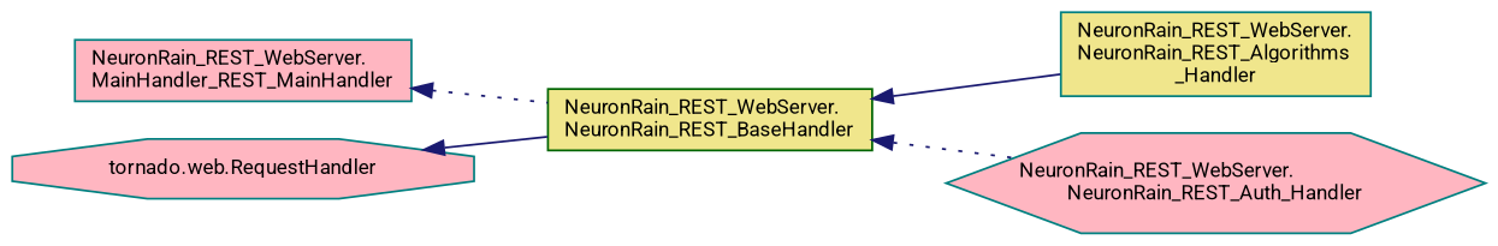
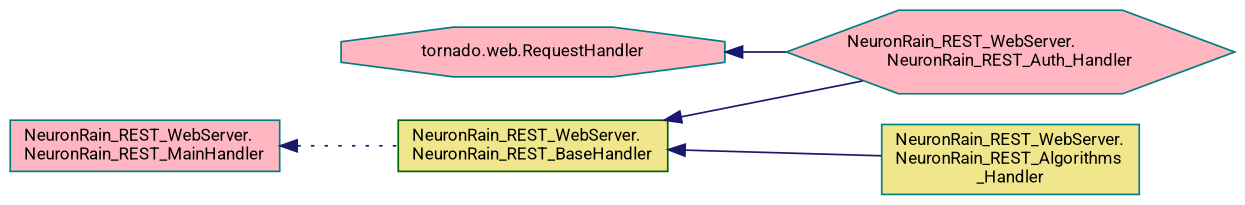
  digraph {
    fontname=Roboto
    rankdir=LR
    node [color=teal fillcolor=lightpink fontname=Roboto fontsize=10 shape=box style=filled]
    edge [color=midnightblue dir=back fontname=Roboto fontsize=10 labelfontname=Helvetica labelfontsize=10 style=solid]
    n1 [color=darkgreen fillcolor=khaki fontcolor=black height=0.2 label="NeuronRain_REST_WebServer.\lNeuronRain_REST_BaseHandler" width=0.4]
    n2 [fillcolor=khaki height=0.2 label="NeuronRain_REST_WebServer.\lNeuronRain_REST_Algorithms\l_Handler" width=0.4]
    n3 [height=0.2 label="NeuronRain_REST_WebServer.\lNeuronRain_REST_Auth_Handler" shape=hexagon width=0.4]
-   n4 [height=0.2 label="NeuronRain_REST_WebServer.\lMainHandler_REST_MainHandler" width=0.4]
+   n4 [height=0.2 label="NeuronRain_REST_WebServer.\lNeuronRain_REST_MainHandler" width=0.4]
    n5 [height=0.2 label="tornado.web.RequestHandler" shape=octagon width=0.4]
    n1 -> n2
-   n1 -> n3 [style=dotted]
+   n1 -> n3
    n4 -> n1 [style=dotted]
-   n5 -> n1
+   n5 -> n3
  }
